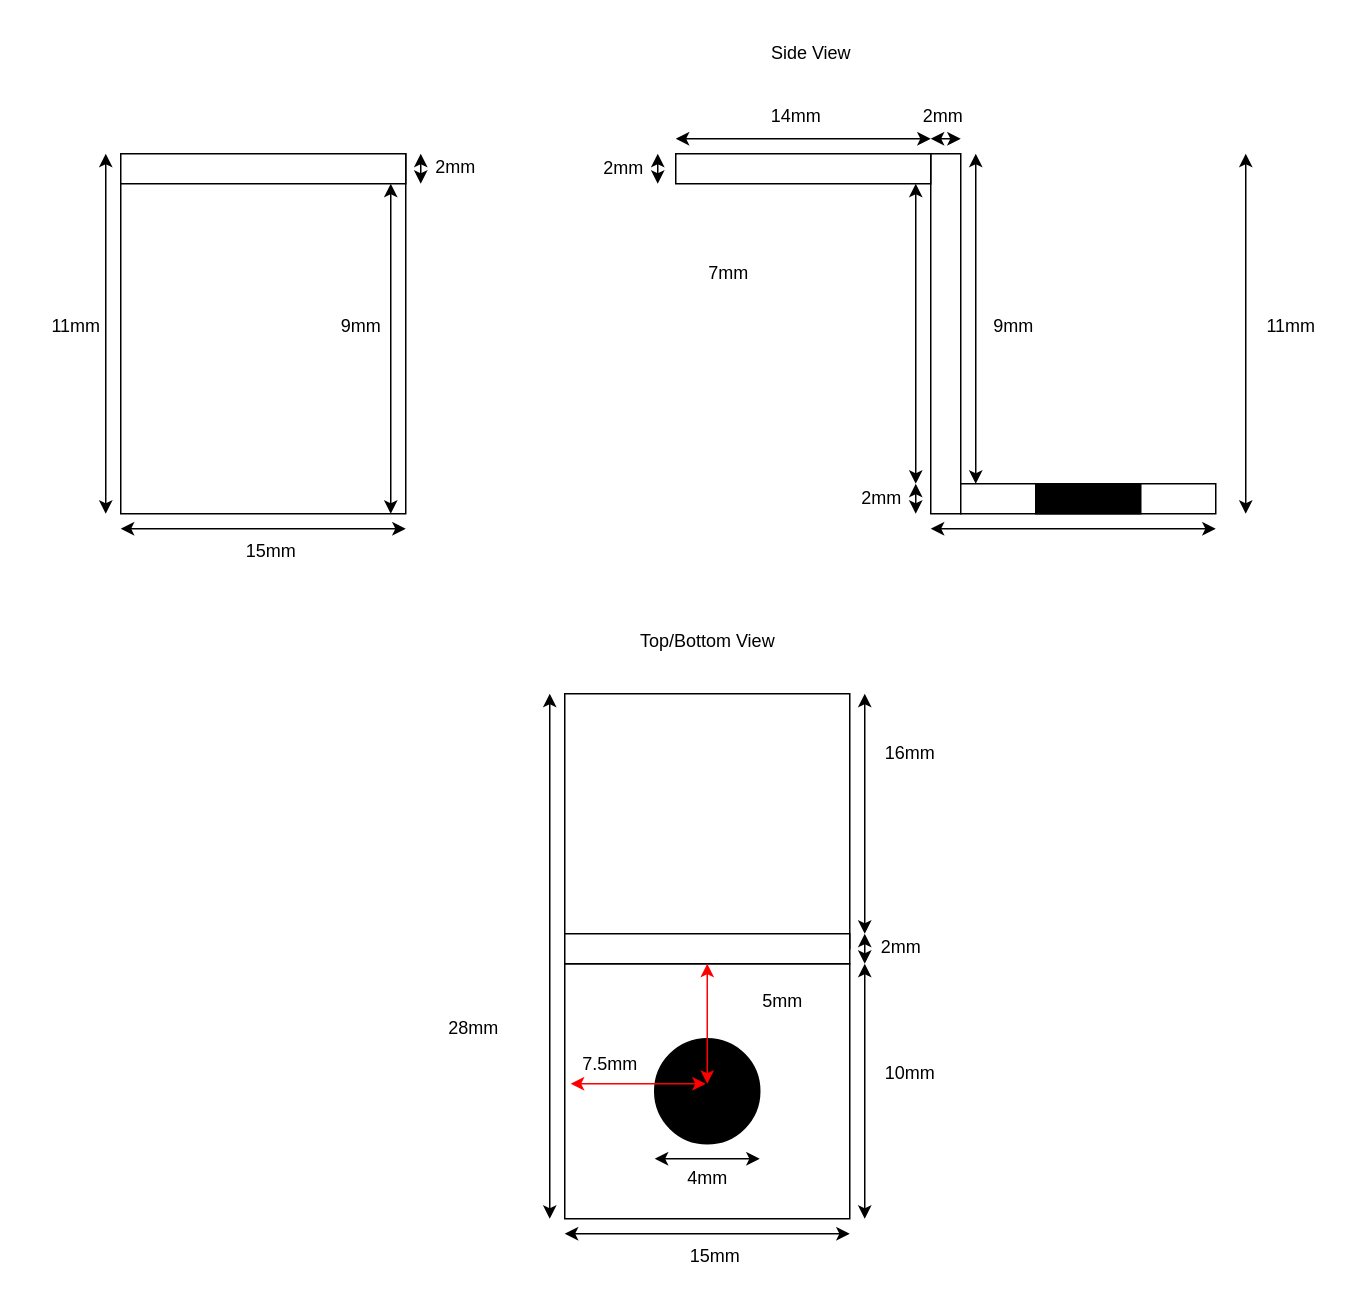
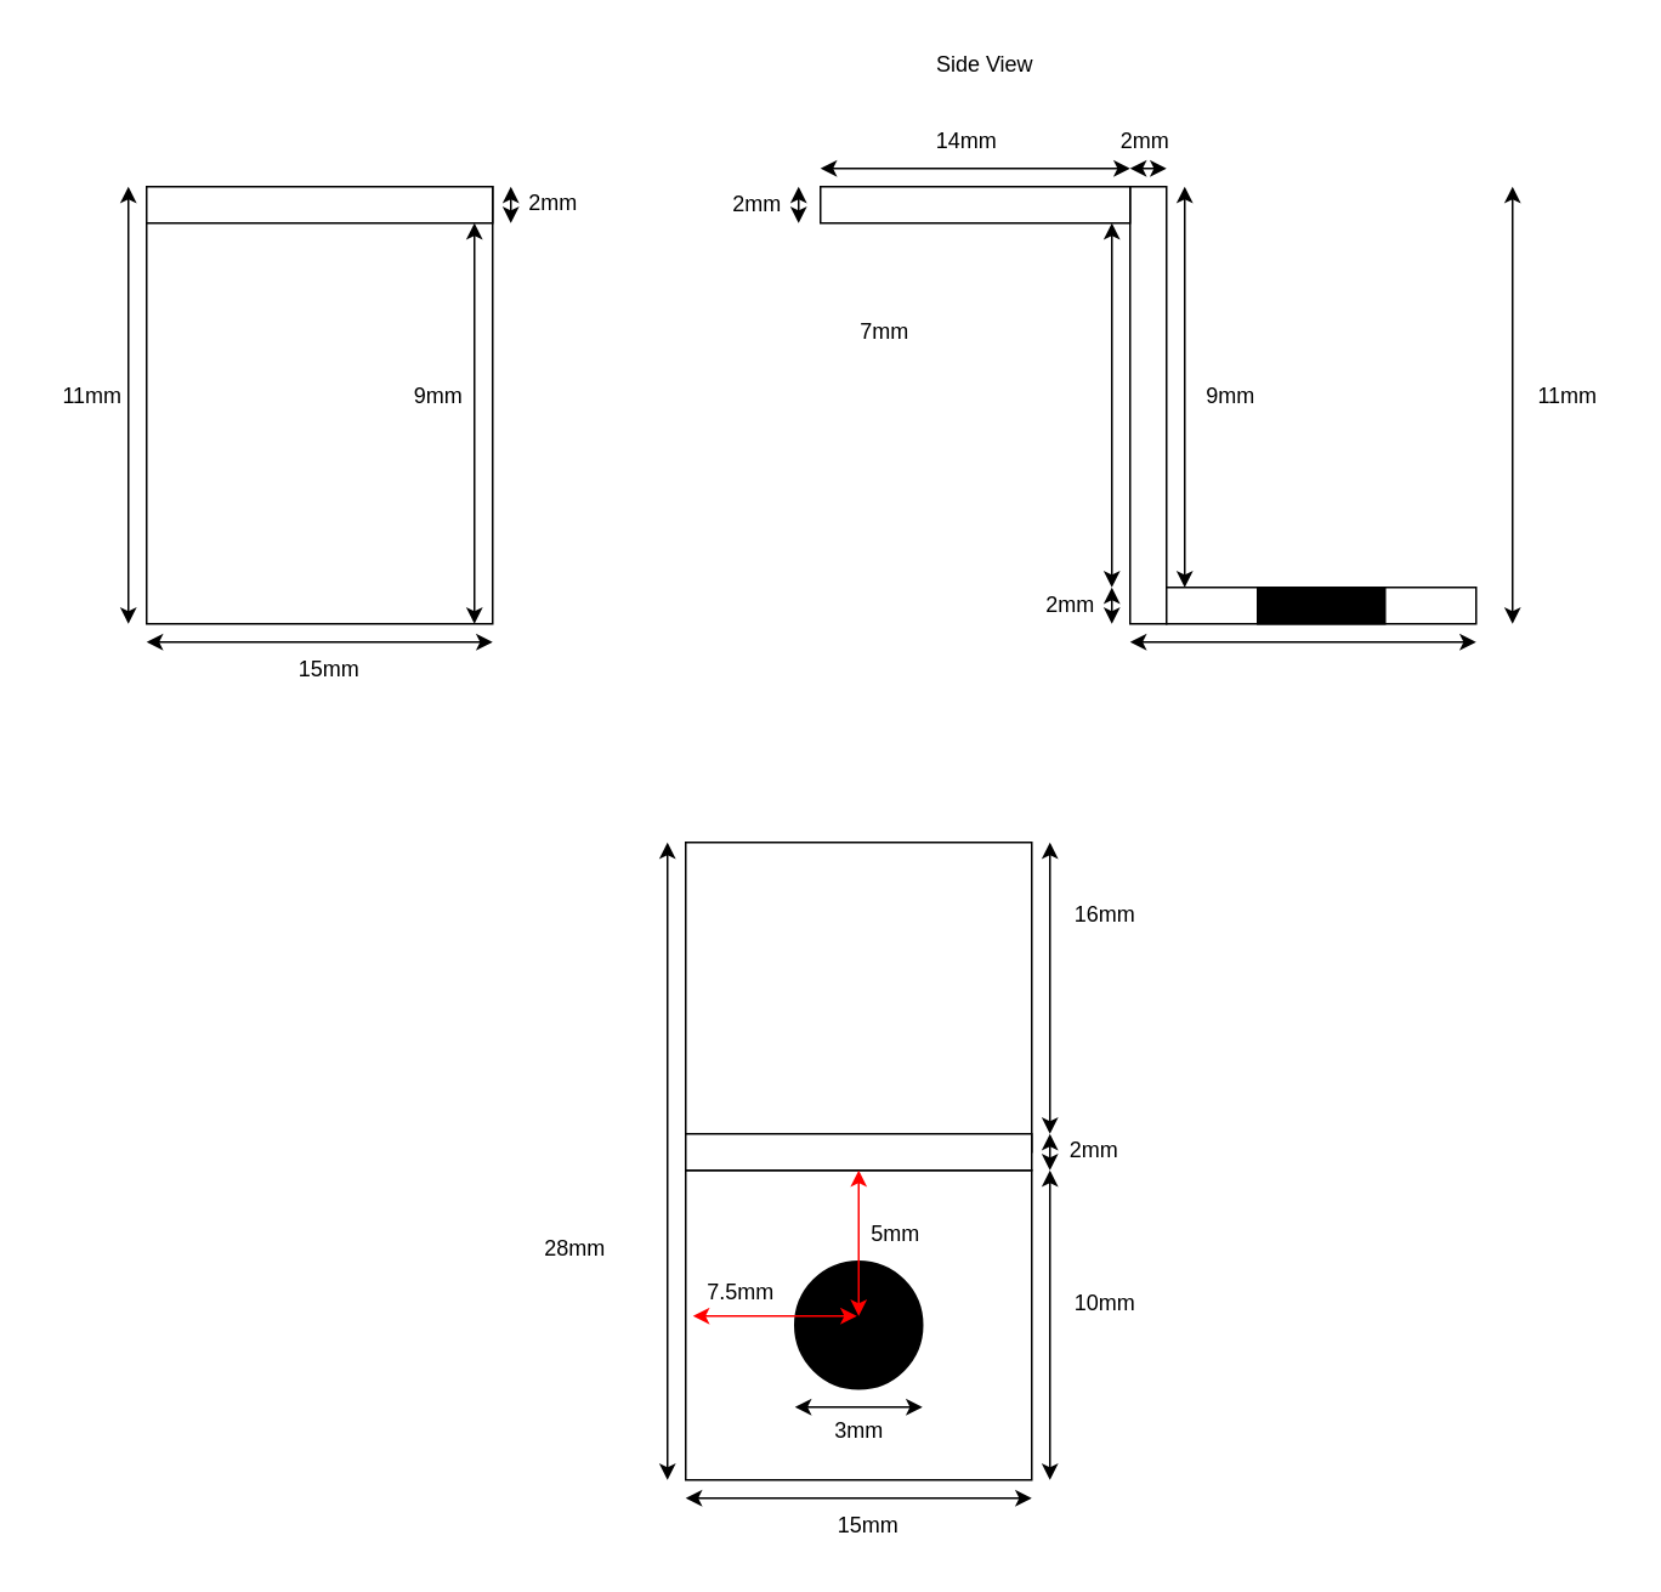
  <mxCell id="0" />
  <mxCell id="1" parent="0" />
  <mxCell id="2" value="" style="rounded=0;whiteSpace=wrap;html=1;" vertex="1" parent="1"><mxGeometry x="376" y="642" width="190" height="170" as="geometry" /></mxCell>
  <mxCell id="3" value="" style="rounded=0;whiteSpace=wrap;html=1;" parent="1" vertex="1"><mxGeometry x="80" y="102" width="190" height="240" as="geometry" /></mxCell>
- <mxCell id="4" value="Top/Bottom View" style="text;html=1;align=center;verticalAlign=middle;resizable=0;points=[];autosize=1;strokeColor=none;fillColor=none;" parent="1" vertex="1"><mxGeometry x="416" y="412" width="110" height="30" as="geometry" /></mxCell>
  <mxCell id="5" value="" style="rounded=0;whiteSpace=wrap;html=1;" parent="1" vertex="1"><mxGeometry x="80" y="102" width="190" height="20" as="geometry" /></mxCell>
  <mxCell id="6" value="" style="rounded=0;whiteSpace=wrap;html=1;" parent="1" vertex="1"><mxGeometry x="376" y="462" width="190" height="170" as="geometry" /></mxCell>
  <mxCell id="7" value="" style="rounded=0;whiteSpace=wrap;html=1;" parent="1" vertex="1"><mxGeometry x="620" y="102" width="20" height="240" as="geometry" /></mxCell>
  <mxCell id="8" value="Side View" style="text;html=1;align=center;verticalAlign=middle;resizable=0;points=[];autosize=1;strokeColor=none;fillColor=none;" parent="1" vertex="1"><mxGeometry x="500" y="20" width="80" height="30" as="geometry" /></mxCell>
  <mxCell id="9" value="" style="rounded=0;whiteSpace=wrap;html=1;" parent="1" vertex="1"><mxGeometry x="450" y="102" width="170" height="20" as="geometry" /></mxCell>
  <mxCell id="10" value="" style="rounded=0;whiteSpace=wrap;html=1;" parent="1" vertex="1"><mxGeometry x="640" y="322" width="170" height="20" as="geometry" /></mxCell>
  <mxCell id="11" value="" style="endArrow=classic;startArrow=classic;html=1;rounded=0;" parent="1" edge="1"><mxGeometry width="50" height="50" relative="1" as="geometry"><mxPoint x="438" y="122" as="sourcePoint" /><mxPoint x="438" y="102" as="targetPoint" /></mxGeometry></mxCell>
  <mxCell id="12" value="" style="endArrow=classic;startArrow=classic;html=1;rounded=0;" parent="1" edge="1"><mxGeometry width="50" height="50" relative="1" as="geometry"><mxPoint x="620" y="92" as="sourcePoint" /><mxPoint x="640" y="92" as="targetPoint" /></mxGeometry></mxCell>
  <mxCell id="13" value="" style="endArrow=classic;startArrow=classic;html=1;rounded=0;" parent="1" edge="1"><mxGeometry width="50" height="50" relative="1" as="geometry"><mxPoint x="280" y="122" as="sourcePoint" /><mxPoint x="280" y="102" as="targetPoint" /></mxGeometry></mxCell>
  <mxCell id="14" value="" style="endArrow=classic;startArrow=classic;html=1;rounded=0;" parent="1" edge="1"><mxGeometry width="50" height="50" relative="1" as="geometry"><mxPoint x="70" y="342" as="sourcePoint" /><mxPoint x="70" y="102" as="targetPoint" /></mxGeometry></mxCell>
  <mxCell id="15" value="2mm" style="text;html=1;align=center;verticalAlign=middle;resizable=0;points=[];autosize=1;strokeColor=none;fillColor=none;" parent="1" vertex="1"><mxGeometry x="390" y="97" width="50" height="30" as="geometry" /></mxCell>
  <mxCell id="16" value="2mm" style="text;html=1;align=center;verticalAlign=middle;resizable=0;points=[];autosize=1;strokeColor=none;fillColor=none;" parent="1" vertex="1"><mxGeometry x="603" y="62" width="50" height="30" as="geometry" /></mxCell>
  <mxCell id="17" value="2mm" style="text;html=1;align=center;verticalAlign=middle;resizable=0;points=[];autosize=1;strokeColor=none;fillColor=none;" parent="1" vertex="1"><mxGeometry x="278" y="96" width="50" height="30" as="geometry" /></mxCell>
  <mxCell id="18" value="11mm" style="text;html=1;align=center;verticalAlign=middle;resizable=0;points=[];autosize=1;strokeColor=none;fillColor=none;" parent="1" vertex="1"><mxGeometry x="20" y="202" width="60" height="30" as="geometry" /></mxCell>
  <mxCell id="19" value="" style="endArrow=classic;startArrow=classic;html=1;rounded=0;" parent="1" edge="1"><mxGeometry width="50" height="50" relative="1" as="geometry"><mxPoint x="260" y="342" as="sourcePoint" /><mxPoint x="260" y="122" as="targetPoint" /></mxGeometry></mxCell>
  <mxCell id="20" value="9mm" style="text;html=1;align=center;verticalAlign=middle;resizable=0;points=[];autosize=1;strokeColor=none;fillColor=none;" parent="1" vertex="1"><mxGeometry x="215" y="202" width="50" height="30" as="geometry" /></mxCell>
  <mxCell id="21" value="" style="endArrow=classic;startArrow=classic;html=1;rounded=0;" parent="1" edge="1"><mxGeometry width="50" height="50" relative="1" as="geometry"><mxPoint x="80" y="352" as="sourcePoint" /><mxPoint x="270" y="352" as="targetPoint" /></mxGeometry></mxCell>
  <mxCell id="22" value="15mm" style="text;html=1;align=center;verticalAlign=middle;resizable=0;points=[];autosize=1;strokeColor=none;fillColor=none;" parent="1" vertex="1"><mxGeometry x="150" y="352" width="60" height="30" as="geometry" /></mxCell>
  <mxCell id="23" value="" style="endArrow=classic;startArrow=classic;html=1;rounded=0;" parent="1" edge="1"><mxGeometry width="50" height="50" relative="1" as="geometry"><mxPoint x="610" y="322" as="sourcePoint" /><mxPoint x="610" y="122" as="targetPoint" /></mxGeometry></mxCell>
  <mxCell id="24" value="7mm" style="text;html=1;align=center;verticalAlign=middle;resizable=0;points=[];autosize=1;strokeColor=none;fillColor=none;" parent="1" vertex="1"><mxGeometry x="460" y="167" width="50" height="30" as="geometry" /></mxCell>
  <mxCell id="25" value="" style="endArrow=classic;startArrow=classic;html=1;rounded=0;" parent="1" edge="1"><mxGeometry width="50" height="50" relative="1" as="geometry"><mxPoint x="830" y="342" as="sourcePoint" /><mxPoint x="830" y="102" as="targetPoint" /></mxGeometry></mxCell>
  <mxCell id="26" value="11mm" style="text;html=1;align=center;verticalAlign=middle;resizable=0;points=[];autosize=1;strokeColor=none;fillColor=none;" parent="1" vertex="1"><mxGeometry x="830" y="202" width="60" height="30" as="geometry" /></mxCell>
  <mxCell id="27" value="" style="endArrow=classic;startArrow=classic;html=1;rounded=0;" parent="1" edge="1"><mxGeometry width="50" height="50" relative="1" as="geometry"><mxPoint x="810" y="352" as="sourcePoint" /><mxPoint x="620" y="352" as="targetPoint" /></mxGeometry></mxCell>
  <mxCell id="28" value="" style="endArrow=classic;startArrow=classic;html=1;rounded=0;" parent="1" edge="1"><mxGeometry width="50" height="50" relative="1" as="geometry"><mxPoint x="620" y="92" as="sourcePoint" /><mxPoint x="450" y="92" as="targetPoint" /></mxGeometry></mxCell>
  <mxCell id="29" value="14mm" style="text;html=1;align=center;verticalAlign=middle;resizable=0;points=[];autosize=1;strokeColor=none;fillColor=none;" parent="1" vertex="1"><mxGeometry x="500" y="62" width="60" height="30" as="geometry" /></mxCell>
  <mxCell id="30" value="" style="rounded=0;whiteSpace=wrap;html=1;fillColor=#000000;" parent="1" vertex="1"><mxGeometry x="690" y="322" width="70" height="20" as="geometry" /></mxCell>
  <mxCell id="31" value="" style="endArrow=classic;startArrow=classic;html=1;rounded=0;" parent="1" edge="1"><mxGeometry width="50" height="50" relative="1" as="geometry"><mxPoint x="576" y="622" as="sourcePoint" /><mxPoint x="576" y="462" as="targetPoint" /></mxGeometry></mxCell>
  <mxCell id="32" value="16mm" style="text;html=1;align=center;verticalAlign=middle;resizable=0;points=[];autosize=1;strokeColor=none;fillColor=none;" parent="1" vertex="1"><mxGeometry x="576" y="487" width="60" height="30" as="geometry" /></mxCell>
  <mxCell id="33" value="" style="rounded=0;whiteSpace=wrap;html=1;" vertex="1" parent="1"><mxGeometry x="376" y="622" width="190" height="20" as="geometry" /></mxCell>
  <mxCell id="34" value="9mm" style="text;html=1;align=center;verticalAlign=middle;resizable=0;points=[];autosize=1;strokeColor=none;fillColor=none;" vertex="1" parent="1"><mxGeometry x="650" y="202" width="50" height="30" as="geometry" /></mxCell>
  <mxCell id="35" value="" style="endArrow=classic;startArrow=classic;html=1;rounded=0;" edge="1" parent="1"><mxGeometry width="50" height="50" relative="1" as="geometry"><mxPoint x="650" y="322" as="sourcePoint" /><mxPoint x="650" y="102" as="targetPoint" /></mxGeometry></mxCell>
  <mxCell id="36" value="" style="endArrow=classic;startArrow=classic;html=1;rounded=0;" edge="1" parent="1"><mxGeometry width="50" height="50" relative="1" as="geometry"><mxPoint x="610" y="342" as="sourcePoint" /><mxPoint x="610" y="322" as="targetPoint" /></mxGeometry></mxCell>
  <mxCell id="37" value="2mm" style="text;html=1;align=center;verticalAlign=middle;resizable=0;points=[];autosize=1;strokeColor=none;fillColor=none;" vertex="1" parent="1"><mxGeometry x="562" y="317" width="50" height="30" as="geometry" /></mxCell>
  <mxCell id="38" value="" style="ellipse;whiteSpace=wrap;html=1;aspect=fixed;fillColor=#000000;" vertex="1" parent="1"><mxGeometry x="436" y="692" width="70" height="70" as="geometry" /></mxCell>
  <mxCell id="39" value="" style="endArrow=classic;startArrow=classic;html=1;rounded=0;strokeColor=#FF0000;" edge="1" parent="1"><mxGeometry width="50" height="50" relative="1" as="geometry"><mxPoint x="471" y="722" as="sourcePoint" /><mxPoint x="471" y="642" as="targetPoint" /></mxGeometry></mxCell>
- <mxCell id="40" value="5mm" style="text;html=1;align=center;verticalAlign=middle;resizable=0;points=[];autosize=1;strokeColor=none;fillColor=none;" vertex="1" parent="1"><mxGeometry x="496" y="652" width="50" height="30" as="geometry" /></mxCell>
+ <mxCell id="40" value="5mm" style="text;html=1;align=center;verticalAlign=middle;resizable=0;points=[];autosize=1;strokeColor=none;fillColor=none;" vertex="1" parent="1"><mxGeometry x="466" y="662" width="50" height="30" as="geometry" /></mxCell>
  <mxCell id="41" value="" style="endArrow=classic;startArrow=classic;html=1;rounded=0;" edge="1" parent="1"><mxGeometry width="50" height="50" relative="1" as="geometry"><mxPoint x="436" y="772" as="sourcePoint" /><mxPoint x="506" y="772" as="targetPoint" /></mxGeometry></mxCell>
  <mxCell id="42" value="" style="endArrow=classic;startArrow=classic;html=1;rounded=0;strokeColor=#FF0000;" edge="1" parent="1"><mxGeometry width="50" height="50" relative="1" as="geometry"><mxPoint x="470" y="722" as="sourcePoint" /><mxPoint x="380" y="722" as="targetPoint" /></mxGeometry></mxCell>
  <mxCell id="43" value="7.5mm" style="text;html=1;align=center;verticalAlign=middle;resizable=0;points=[];autosize=1;strokeColor=none;fillColor=none;" vertex="1" parent="1"><mxGeometry x="376" y="694" width="60" height="30" as="geometry" /></mxCell>
- <mxCell id="44" value="4mm" style="text;html=1;align=center;verticalAlign=middle;resizable=0;points=[];autosize=1;strokeColor=none;fillColor=none;" vertex="1" parent="1"><mxGeometry x="446" y="770" width="50" height="30" as="geometry" /></mxCell>
+ <mxCell id="44" value="3mm" style="text;html=1;align=center;verticalAlign=middle;resizable=0;points=[];autosize=1;strokeColor=none;fillColor=none;" vertex="1" parent="1"><mxGeometry x="446" y="770" width="50" height="30" as="geometry" /></mxCell>
  <mxCell id="45" value="" style="endArrow=classic;startArrow=classic;html=1;rounded=0;" edge="1" parent="1"><mxGeometry width="50" height="50" relative="1" as="geometry"><mxPoint x="576" y="812" as="sourcePoint" /><mxPoint x="576" y="642" as="targetPoint" /></mxGeometry></mxCell>
  <mxCell id="46" value="10mm" style="text;html=1;align=center;verticalAlign=middle;resizable=0;points=[];autosize=1;strokeColor=none;fillColor=none;" vertex="1" parent="1"><mxGeometry x="576" y="700" width="60" height="30" as="geometry" /></mxCell>
  <mxCell id="47" value="" style="endArrow=classic;startArrow=classic;html=1;rounded=0;" edge="1" parent="1"><mxGeometry width="50" height="50" relative="1" as="geometry"><mxPoint x="576" y="642" as="sourcePoint" /><mxPoint x="576" y="622" as="targetPoint" /></mxGeometry></mxCell>
  <mxCell id="48" value="2mm" style="text;html=1;align=center;verticalAlign=middle;resizable=0;points=[];autosize=1;strokeColor=none;fillColor=none;" vertex="1" parent="1"><mxGeometry x="575" y="616" width="50" height="30" as="geometry" /></mxCell>
  <mxCell id="49" value="" style="endArrow=classic;startArrow=classic;html=1;rounded=0;" edge="1" parent="1"><mxGeometry width="50" height="50" relative="1" as="geometry"><mxPoint x="366" y="812" as="sourcePoint" /><mxPoint x="366" y="462" as="targetPoint" /></mxGeometry></mxCell>
  <mxCell id="50" value="28mm" style="text;html=1;align=center;verticalAlign=middle;resizable=0;points=[];autosize=1;strokeColor=none;fillColor=none;" vertex="1" parent="1"><mxGeometry x="285" y="670" width="60" height="30" as="geometry" /></mxCell>
  <mxCell id="51" value="" style="endArrow=classic;startArrow=classic;html=1;rounded=0;" edge="1" parent="1"><mxGeometry width="50" height="50" relative="1" as="geometry"><mxPoint x="566" y="822" as="sourcePoint" /><mxPoint x="376" y="822" as="targetPoint" /></mxGeometry></mxCell>
  <mxCell id="52" value="15mm" style="text;html=1;align=center;verticalAlign=middle;resizable=0;points=[];autosize=1;strokeColor=none;fillColor=none;" vertex="1" parent="1"><mxGeometry x="446" y="822" width="60" height="30" as="geometry" /></mxCell>
